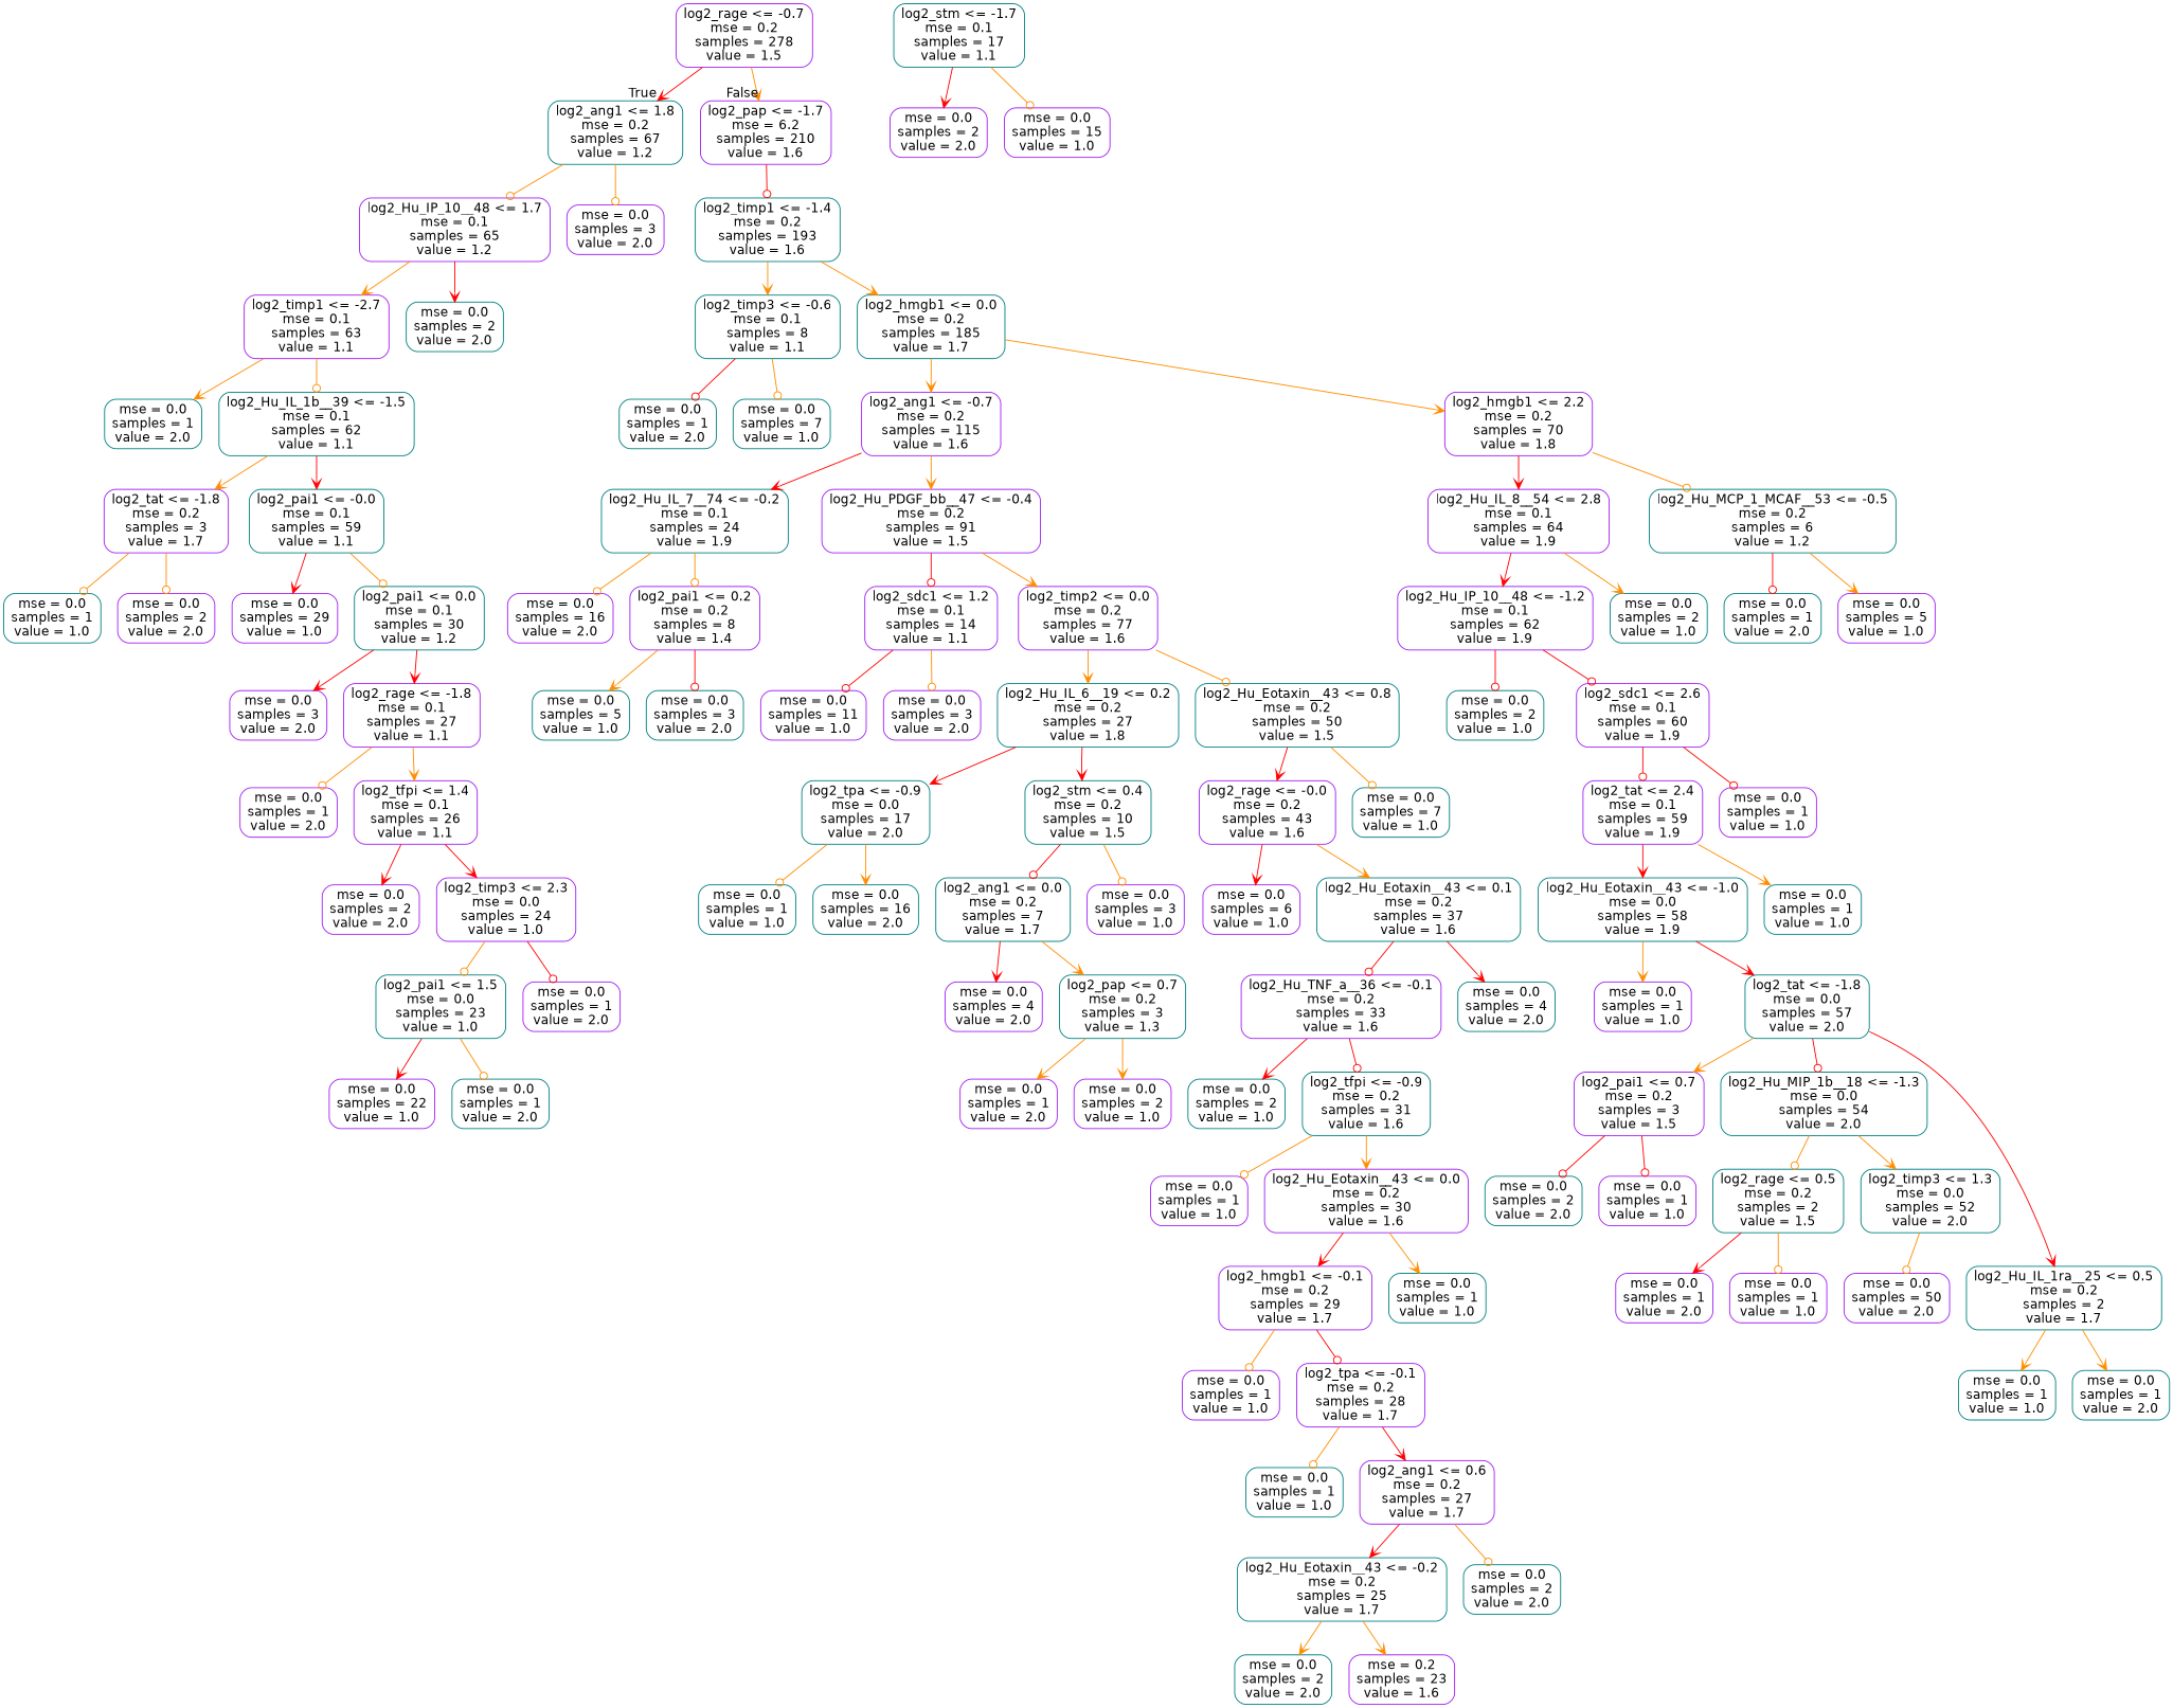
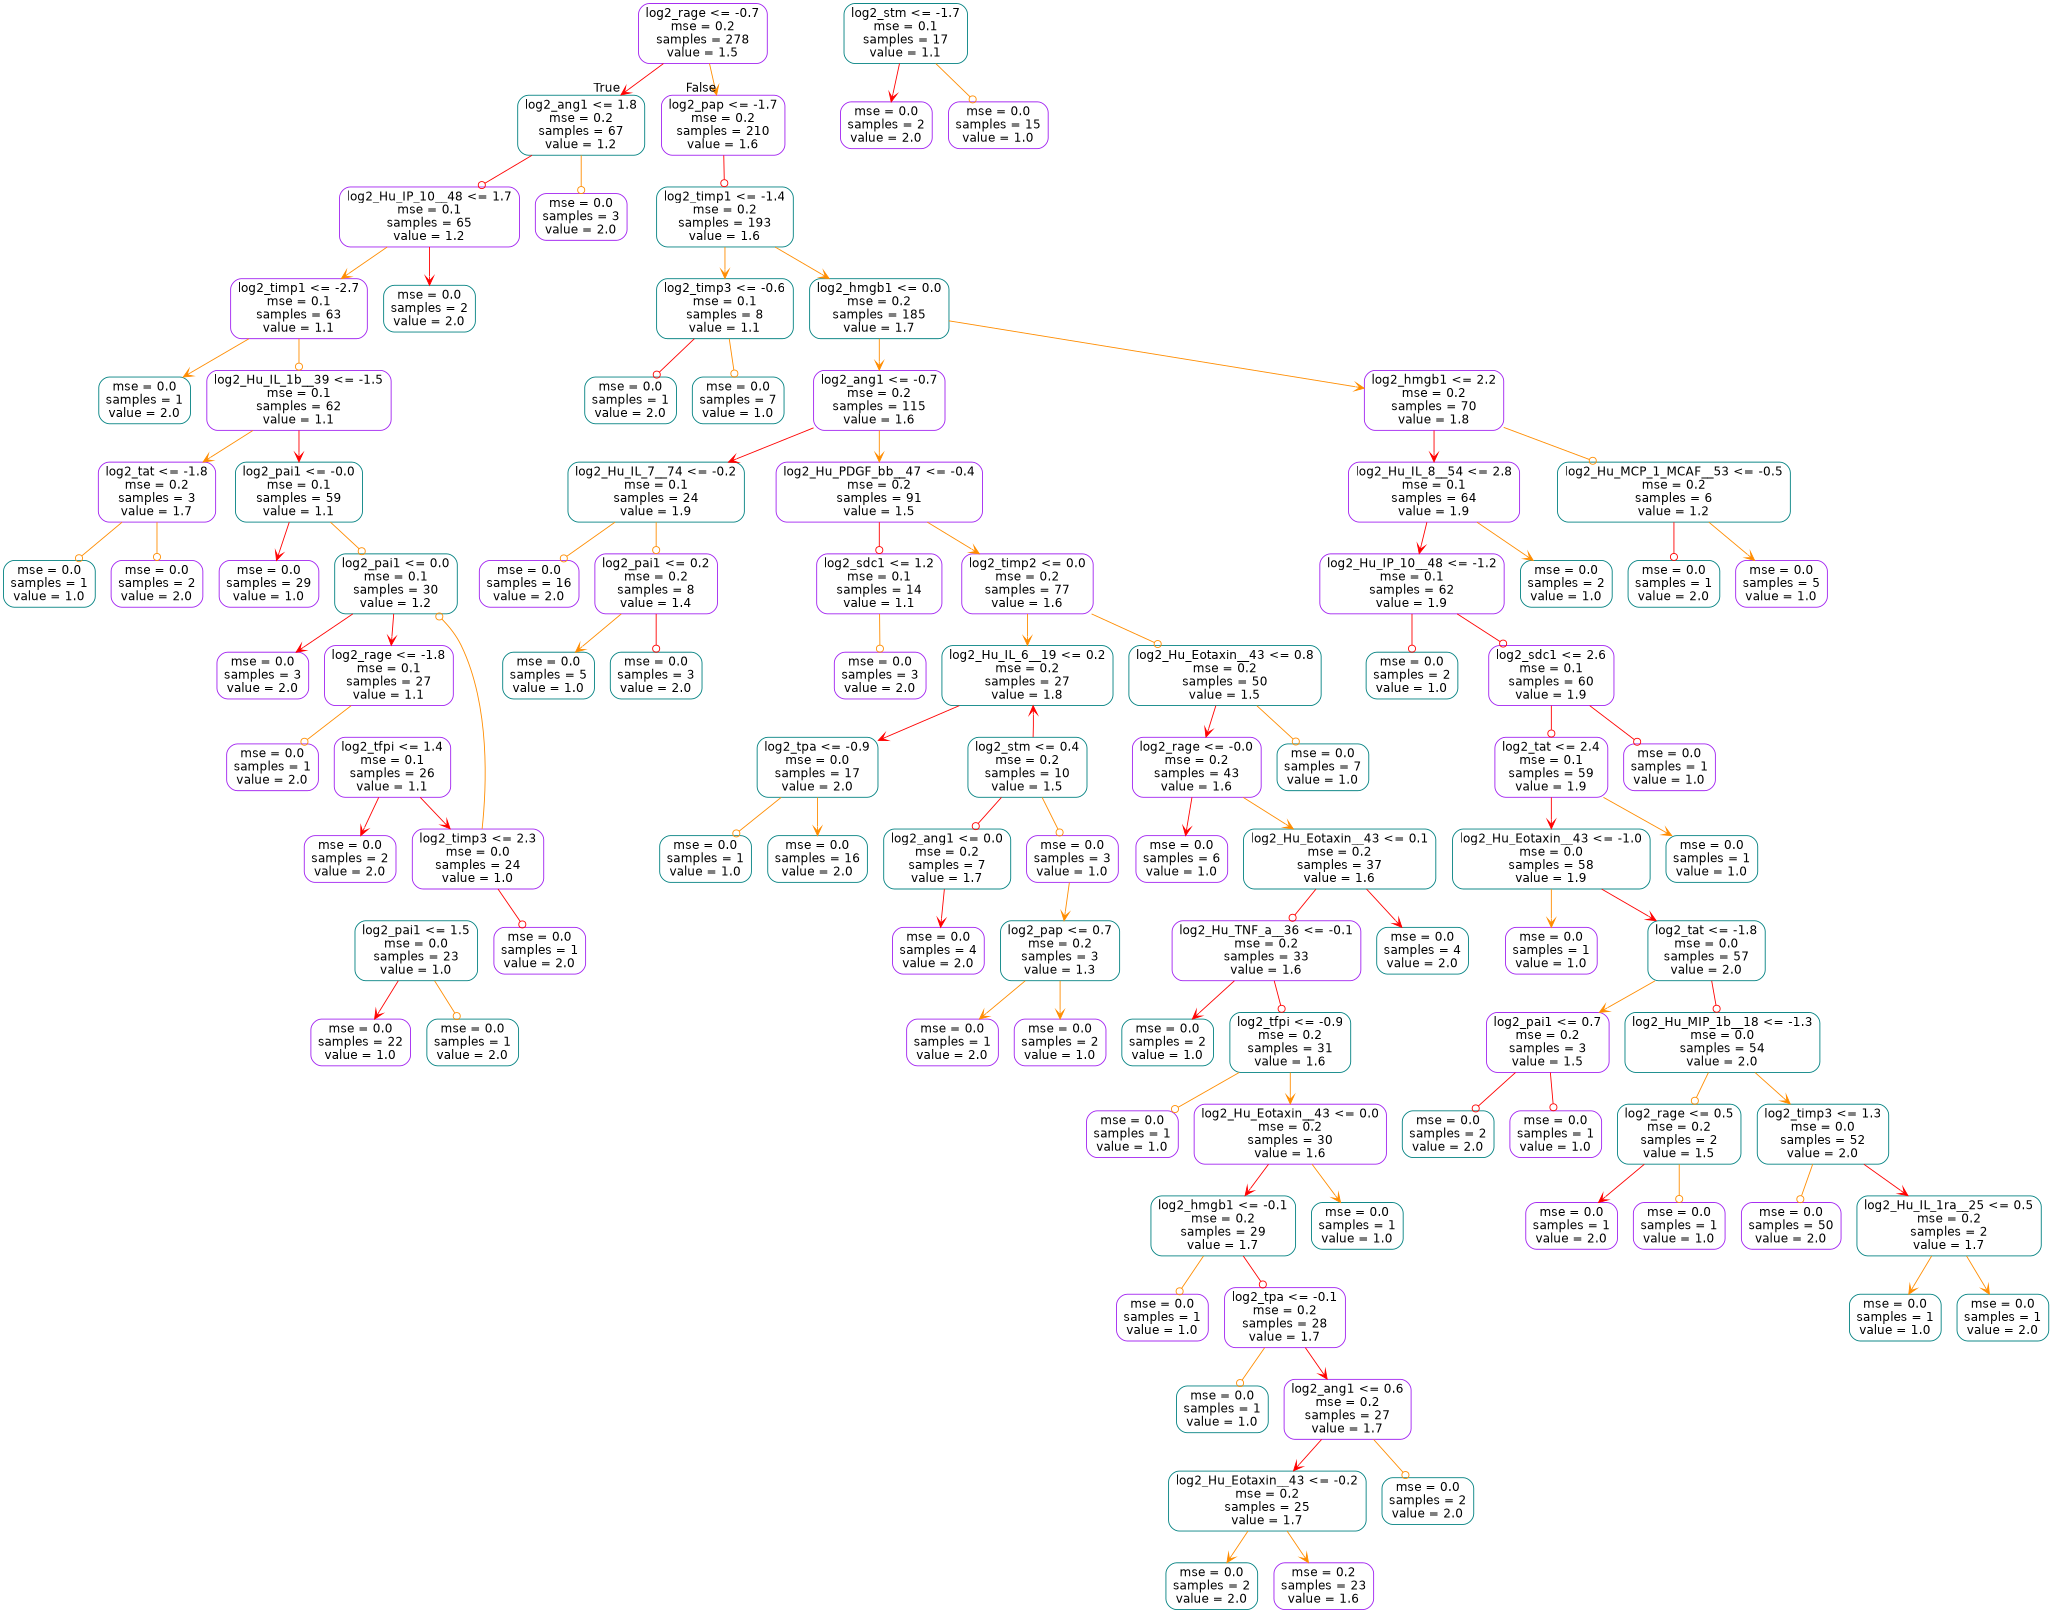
  digraph {
    node [color=purple fontname=helvetica shape=box style=rounded]
    edge [arrowhead=vee color=darkorange fontname=helvetica]
    n1 [label="log2_rage <= -0.7\nmse = 0.2\nsamples = 278\nvalue = 1.5"]
    n2 [color=teal label="log2_ang1 <= 1.8\nmse = 0.2\nsamples = 67\nvalue = 1.2"]
-   n3 [label="log2_pap <= -1.7\nmse = 6.2\nsamples = 210\nvalue = 1.6"]
+   n3 [label="log2_pap <= -1.7\nmse = 0.2\nsamples = 210\nvalue = 1.6"]
    n4 [label="log2_Hu_IP_10__48 <= 1.7\nmse = 0.1\nsamples = 65\nvalue = 1.2"]
    n5 [label="mse = 0.0\nsamples = 3\nvalue = 2.0"]
    n6 [color=teal label="log2_timp1 <= -1.4\nmse = 0.2\nsamples = 193\nvalue = 1.6"]
    n7 [label="log2_timp1 <= -2.7\nmse = 0.1\nsamples = 63\nvalue = 1.1"]
    n8 [color=teal label="mse = 0.0\nsamples = 2\nvalue = 2.0"]
    n9 [color=teal label="mse = 0.0\nsamples = 1\nvalue = 2.0"]
-   n10 [color=teal label="log2_Hu_IL_1b__39 <= -1.5\nmse = 0.1\nsamples = 62\nvalue = 1.1"]
+   n10 [label="log2_Hu_IL_1b__39 <= -1.5\nmse = 0.1\nsamples = 62\nvalue = 1.1"]
    n11 [label="log2_tat <= -1.8\nmse = 0.2\nsamples = 3\nvalue = 1.7"]
    n12 [color=teal label="log2_pai1 <= -0.0\nmse = 0.1\nsamples = 59\nvalue = 1.1"]
    n13 [color=teal label="mse = 0.0\nsamples = 1\nvalue = 1.0"]
    n14 [label="mse = 0.0\nsamples = 2\nvalue = 2.0"]
    n15 [label="mse = 0.0\nsamples = 29\nvalue = 1.0"]
    n16 [color=teal label="log2_pai1 <= 0.0\nmse = 0.1\nsamples = 30\nvalue = 1.2"]
    n17 [label="mse = 0.0\nsamples = 3\nvalue = 2.0"]
    n18 [label="log2_rage <= -1.8\nmse = 0.1\nsamples = 27\nvalue = 1.1"]
    n19 [label="mse = 0.0\nsamples = 1\nvalue = 2.0"]
    n20 [label="log2_tfpi <= 1.4\nmse = 0.1\nsamples = 26\nvalue = 1.1"]
    n21 [label="log2_timp3 <= 2.3\nmse = 0.0\nsamples = 24\nvalue = 1.0"]
    n22 [label="mse = 0.0\nsamples = 2\nvalue = 2.0"]
    n23 [color=teal label="log2_pai1 <= 1.5\nmse = 0.0\nsamples = 23\nvalue = 1.0"]
    n24 [label="mse = 0.0\nsamples = 1\nvalue = 2.0"]
    n25 [label="mse = 0.0\nsamples = 22\nvalue = 1.0"]
    n26 [color=teal label="mse = 0.0\nsamples = 1\nvalue = 2.0"]
    n27 [color=teal label="log2_stm <= -1.7\nmse = 0.1\nsamples = 17\nvalue = 1.1"]
    n28 [label="mse = 0.0\nsamples = 2\nvalue = 2.0"]
    n29 [label="mse = 0.0\nsamples = 15\nvalue = 1.0"]
    n30 [color=teal label="log2_timp3 <= -0.6\nmse = 0.1\nsamples = 8\nvalue = 1.1"]
    n31 [color=teal label="log2_hmgb1 <= 0.0\nmse = 0.2\nsamples = 185\nvalue = 1.7"]
    n32 [color=teal label="mse = 0.0\nsamples = 1\nvalue = 2.0"]
    n33 [color=teal label="mse = 0.0\nsamples = 7\nvalue = 1.0"]
    n34 [label="log2_ang1 <= -0.7\nmse = 0.2\nsamples = 115\nvalue = 1.6"]
    n35 [label="log2_hmgb1 <= 2.2\nmse = 0.2\nsamples = 70\nvalue = 1.8"]
    n36 [color=teal label="log2_Hu_IL_7__74 <= -0.2\nmse = 0.1\nsamples = 24\nvalue = 1.9"]
    n37 [label="log2_Hu_PDGF_bb__47 <= -0.4\nmse = 0.2\nsamples = 91\nvalue = 1.5"]
    n38 [label="log2_Hu_IL_8__54 <= 2.8\nmse = 0.1\nsamples = 64\nvalue = 1.9"]
    n39 [color=teal label="log2_Hu_MCP_1_MCAF__53 <= -0.5\nmse = 0.2\nsamples = 6\nvalue = 1.2"]
    n40 [label="mse = 0.0\nsamples = 16\nvalue = 2.0"]
    n41 [label="log2_pai1 <= 0.2\nmse = 0.2\nsamples = 8\nvalue = 1.4"]
    n42 [label="log2_sdc1 <= 1.2\nmse = 0.1\nsamples = 14\nvalue = 1.1"]
    n43 [label="log2_timp2 <= 0.0\nmse = 0.2\nsamples = 77\nvalue = 1.6"]
    n44 [color=teal label="mse = 0.0\nsamples = 5\nvalue = 1.0"]
    n45 [color=teal label="mse = 0.0\nsamples = 3\nvalue = 2.0"]
-   n46 [label="mse = 0.0\nsamples = 11\nvalue = 1.0"]
    n47 [label="mse = 0.0\nsamples = 3\nvalue = 2.0"]
    n48 [color=teal label="log2_Hu_IL_6__19 <= 0.2\nmse = 0.2\nsamples = 27\nvalue = 1.8"]
    n49 [color=teal label="log2_Hu_Eotaxin__43 <= 0.8\nmse = 0.2\nsamples = 50\nvalue = 1.5"]
    n50 [color=teal label="log2_tpa <= -0.9\nmse = 0.0\nsamples = 17\nvalue = 2.0"]
    n51 [color=teal label="log2_stm <= 0.4\nmse = 0.2\nsamples = 10\nvalue = 1.5"]
    n52 [label="log2_rage <= -0.0\nmse = 0.2\nsamples = 43\nvalue = 1.6"]
    n53 [color=teal label="mse = 0.0\nsamples = 7\nvalue = 1.0"]
    n54 [color=teal label="mse = 0.0\nsamples = 1\nvalue = 1.0"]
    n55 [color=teal label="mse = 0.0\nsamples = 16\nvalue = 2.0"]
    n56 [color=teal label="log2_ang1 <= 0.0\nmse = 0.2\nsamples = 7\nvalue = 1.7"]
    n57 [label="mse = 0.0\nsamples = 3\nvalue = 1.0"]
    n58 [label="mse = 0.0\nsamples = 4\nvalue = 2.0"]
    n59 [color=teal label="log2_pap <= 0.7\nmse = 0.2\nsamples = 3\nvalue = 1.3"]
    n60 [label="mse = 0.0\nsamples = 1\nvalue = 2.0"]
    n61 [label="mse = 0.0\nsamples = 2\nvalue = 1.0"]
    n62 [label="mse = 0.0\nsamples = 6\nvalue = 1.0"]
    n63 [color=teal label="log2_Hu_Eotaxin__43 <= 0.1\nmse = 0.2\nsamples = 37\nvalue = 1.6"]
    n64 [label="log2_Hu_TNF_a__36 <= -0.1\nmse = 0.2\nsamples = 33\nvalue = 1.6"]
    n65 [color=teal label="mse = 0.0\nsamples = 4\nvalue = 2.0"]
    n66 [color=teal label="mse = 0.0\nsamples = 2\nvalue = 1.0"]
    n67 [color=teal label="log2_tfpi <= -0.9\nmse = 0.2\nsamples = 31\nvalue = 1.6"]
    n68 [label="mse = 0.0\nsamples = 1\nvalue = 1.0"]
    n69 [label="log2_Hu_Eotaxin__43 <= 0.0\nmse = 0.2\nsamples = 30\nvalue = 1.6"]
-   n70 [label="log2_hmgb1 <= -0.1\nmse = 0.2\nsamples = 29\nvalue = 1.7"]
+   n70 [color=teal label="log2_hmgb1 <= -0.1\nmse = 0.2\nsamples = 29\nvalue = 1.7"]
    n71 [color=teal label="mse = 0.0\nsamples = 1\nvalue = 1.0"]
    n72 [label="mse = 0.0\nsamples = 1\nvalue = 1.0"]
    n73 [label="log2_tpa <= -0.1\nmse = 0.2\nsamples = 28\nvalue = 1.7"]
    n74 [color=teal label="mse = 0.0\nsamples = 1\nvalue = 1.0"]
    n75 [label="log2_ang1 <= 0.6\nmse = 0.2\nsamples = 27\nvalue = 1.7"]
    n76 [color=teal label="log2_Hu_Eotaxin__43 <= -0.2\nmse = 0.2\nsamples = 25\nvalue = 1.7"]
    n77 [color=teal label="mse = 0.0\nsamples = 2\nvalue = 2.0"]
    n78 [color=teal label="mse = 0.0\nsamples = 2\nvalue = 2.0"]
    n79 [label="mse = 0.2\nsamples = 23\nvalue = 1.6"]
    n80 [label="log2_Hu_IP_10__48 <= -1.2\nmse = 0.1\nsamples = 62\nvalue = 1.9"]
    n81 [color=teal label="mse = 0.0\nsamples = 2\nvalue = 1.0"]
    n82 [color=teal label="mse = 0.0\nsamples = 1\nvalue = 2.0"]
    n83 [label="mse = 0.0\nsamples = 5\nvalue = 1.0"]
    n84 [color=teal label="mse = 0.0\nsamples = 2\nvalue = 1.0"]
    n85 [label="log2_sdc1 <= 2.6\nmse = 0.1\nsamples = 60\nvalue = 1.9"]
    n86 [label="log2_tat <= 2.4\nmse = 0.1\nsamples = 59\nvalue = 1.9"]
    n87 [label="mse = 0.0\nsamples = 1\nvalue = 1.0"]
    n88 [color=teal label="log2_Hu_Eotaxin__43 <= -1.0\nmse = 0.0\nsamples = 58\nvalue = 1.9"]
    n89 [color=teal label="mse = 0.0\nsamples = 1\nvalue = 1.0"]
    n90 [label="mse = 0.0\nsamples = 1\nvalue = 1.0"]
    n91 [color=teal label="log2_tat <= -1.8\nmse = 0.0\nsamples = 57\nvalue = 2.0"]
    n92 [label="log2_pai1 <= 0.7\nmse = 0.2\nsamples = 3\nvalue = 1.5"]
    n93 [color=teal label="log2_Hu_MIP_1b__18 <= -1.3\nmse = 0.0\nsamples = 54\nvalue = 2.0"]
    n94 [color=teal label="mse = 0.0\nsamples = 2\nvalue = 2.0"]
    n95 [label="mse = 0.0\nsamples = 1\nvalue = 1.0"]
    n96 [color=teal label="log2_rage <= 0.5\nmse = 0.2\nsamples = 2\nvalue = 1.5"]
    n97 [color=teal label="log2_timp3 <= 1.3\nmse = 0.0\nsamples = 52\nvalue = 2.0"]
    n98 [label="mse = 0.0\nsamples = 1\nvalue = 2.0"]
    n99 [label="mse = 0.0\nsamples = 1\nvalue = 1.0"]
    n100 [label="mse = 0.0\nsamples = 50\nvalue = 2.0"]
    n101 [color=teal label="log2_Hu_IL_1ra__25 <= 0.5\nmse = 0.2\nsamples = 2\nvalue = 1.7"]
    n102 [color=teal label="mse = 0.0\nsamples = 1\nvalue = 1.0"]
    n103 [color=teal label="mse = 0.0\nsamples = 1\nvalue = 2.0"]
    n1 -> n2 [color=red headlabel=True labelangle=45 labeldistance=2.5]
    n1 -> n3 [headlabel=False labelangle=-45 labeldistance=2.5]
-   n2 -> n4 [arrowhead=odot]
+   n2 -> n4 [arrowhead=odot color=red]
    n2 -> n5 [arrowhead=odot]
    n3 -> n6 [arrowhead=odot color=red]
    n4 -> n7
    n4 -> n8 [color=red]
    n6 -> n30
    n6 -> n31
    n7 -> n9
    n7 -> n10 [arrowhead=odot]
    n10 -> n11
    n10 -> n12 [color=red]
    n11 -> n13 [arrowhead=odot]
    n11 -> n14 [arrowhead=odot]
    n12 -> n15 [color=red]
    n12 -> n16 [arrowhead=odot]
    n16 -> n17 [color=red]
    n16 -> n18 [color=red]
    n18 -> n19 [arrowhead=odot]
-   n18 -> n20
    n20 -> n21 [color=red]
    n20 -> n22 [color=red]
-   n21 -> n23 [arrowhead=odot]
+   n21 -> n16 [arrowhead=odot]
    n21 -> n24 [arrowhead=odot color=red]
    n23 -> n25 [color=red]
    n23 -> n26 [arrowhead=odot]
    n27 -> n28 [color=red]
    n27 -> n29 [arrowhead=odot]
    n30 -> n32 [arrowhead=odot color=red]
    n30 -> n33 [arrowhead=odot]
    n31 -> n34
    n31 -> n35
    n34 -> n36 [color=red]
    n34 -> n37
    n35 -> n38 [color=red]
    n35 -> n39 [arrowhead=odot]
    n36 -> n40 [arrowhead=odot]
    n36 -> n41 [arrowhead=odot]
    n37 -> n42 [arrowhead=odot color=red]
    n37 -> n43
    n38 -> n80 [color=red]
    n38 -> n81
    n39 -> n82 [arrowhead=odot color=red]
    n39 -> n83
    n41 -> n44
    n41 -> n45 [arrowhead=odot color=red]
-   n42 -> n46 [arrowhead=odot color=red]
    n42 -> n47 [arrowhead=odot]
    n43 -> n48
    n43 -> n49 [arrowhead=odot]
    n48 -> n50 [color=red]
-   n48 -> n51 [color=red]
+   n51 -> n48 [color=red]
    n49 -> n52 [color=red]
    n49 -> n53 [arrowhead=odot]
    n50 -> n54 [arrowhead=odot]
    n50 -> n55
    n51 -> n56 [arrowhead=odot color=red]
    n51 -> n57 [arrowhead=odot]
    n52 -> n62 [color=red]
    n52 -> n63
    n56 -> n58 [color=red]
-   n56 -> n59
+   n57 -> n59
    n59 -> n60
    n59 -> n61
    n63 -> n64 [arrowhead=odot color=red]
    n63 -> n65 [color=red]
    n64 -> n66 [color=red]
    n64 -> n67 [arrowhead=odot color=red]
    n67 -> n68 [arrowhead=odot]
    n67 -> n69
    n69 -> n70 [color=red]
    n69 -> n71
    n70 -> n72 [arrowhead=odot]
    n70 -> n73 [arrowhead=odot color=red]
    n73 -> n74 [arrowhead=odot]
    n73 -> n75 [color=red]
    n75 -> n76 [color=red]
    n75 -> n77 [arrowhead=odot]
    n76 -> n78
    n76 -> n79
    n80 -> n84 [arrowhead=odot color=red]
    n80 -> n85 [arrowhead=odot color=red]
    n85 -> n86 [arrowhead=odot color=red]
    n85 -> n87 [arrowhead=odot color=red]
    n86 -> n88 [color=red]
    n86 -> n89
    n88 -> n90
    n88 -> n91 [color=red]
    n91 -> n92
    n91 -> n93 [arrowhead=odot color=red]
    n92 -> n94 [arrowhead=odot color=red]
    n92 -> n95 [arrowhead=odot color=red]
    n93 -> n96 [arrowhead=odot]
    n93 -> n97
    n96 -> n98 [color=red]
    n96 -> n99 [arrowhead=odot]
    n97 -> n100 [arrowhead=odot]
-   n91 -> n101 [color=red]
+   n97 -> n101 [color=red]
    n101 -> n102
    n101 -> n103
  }
